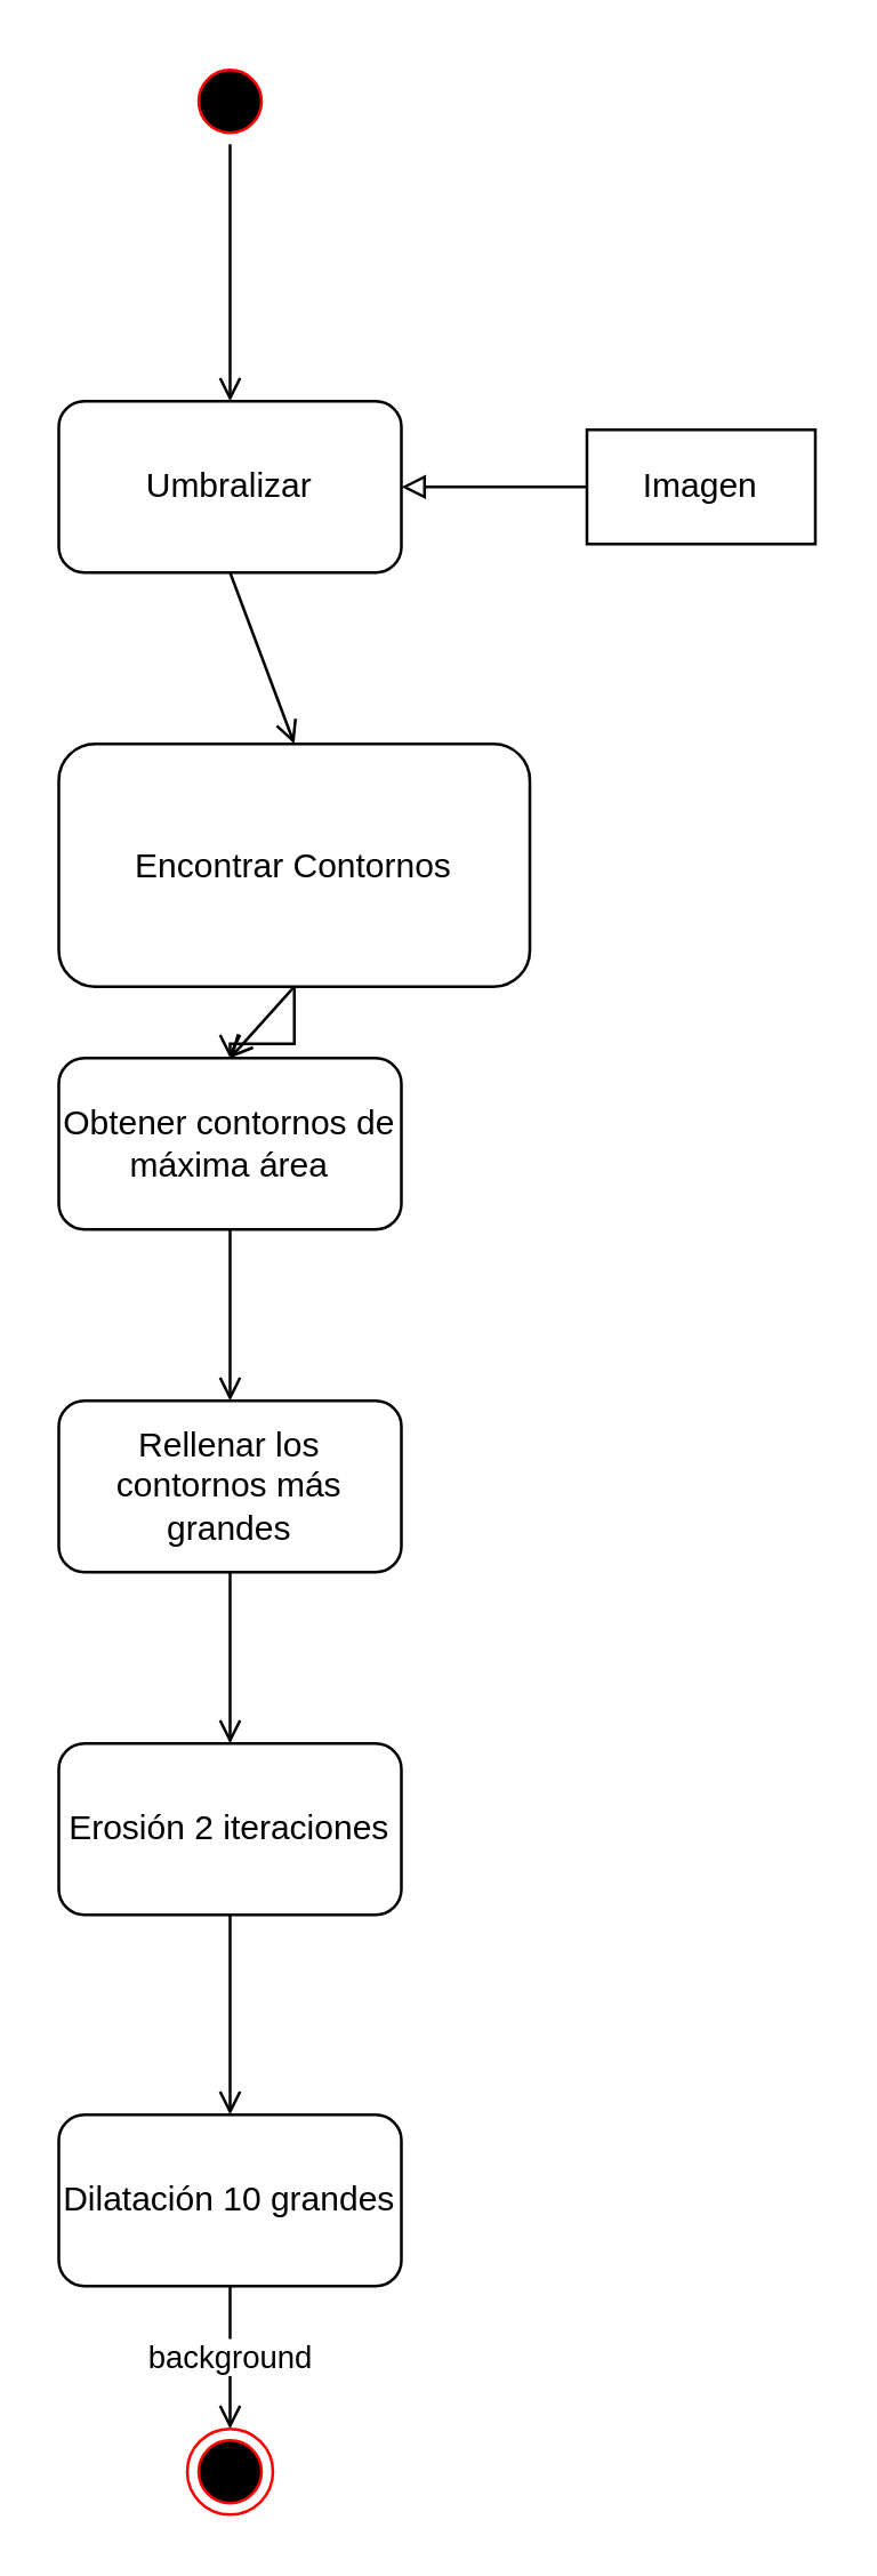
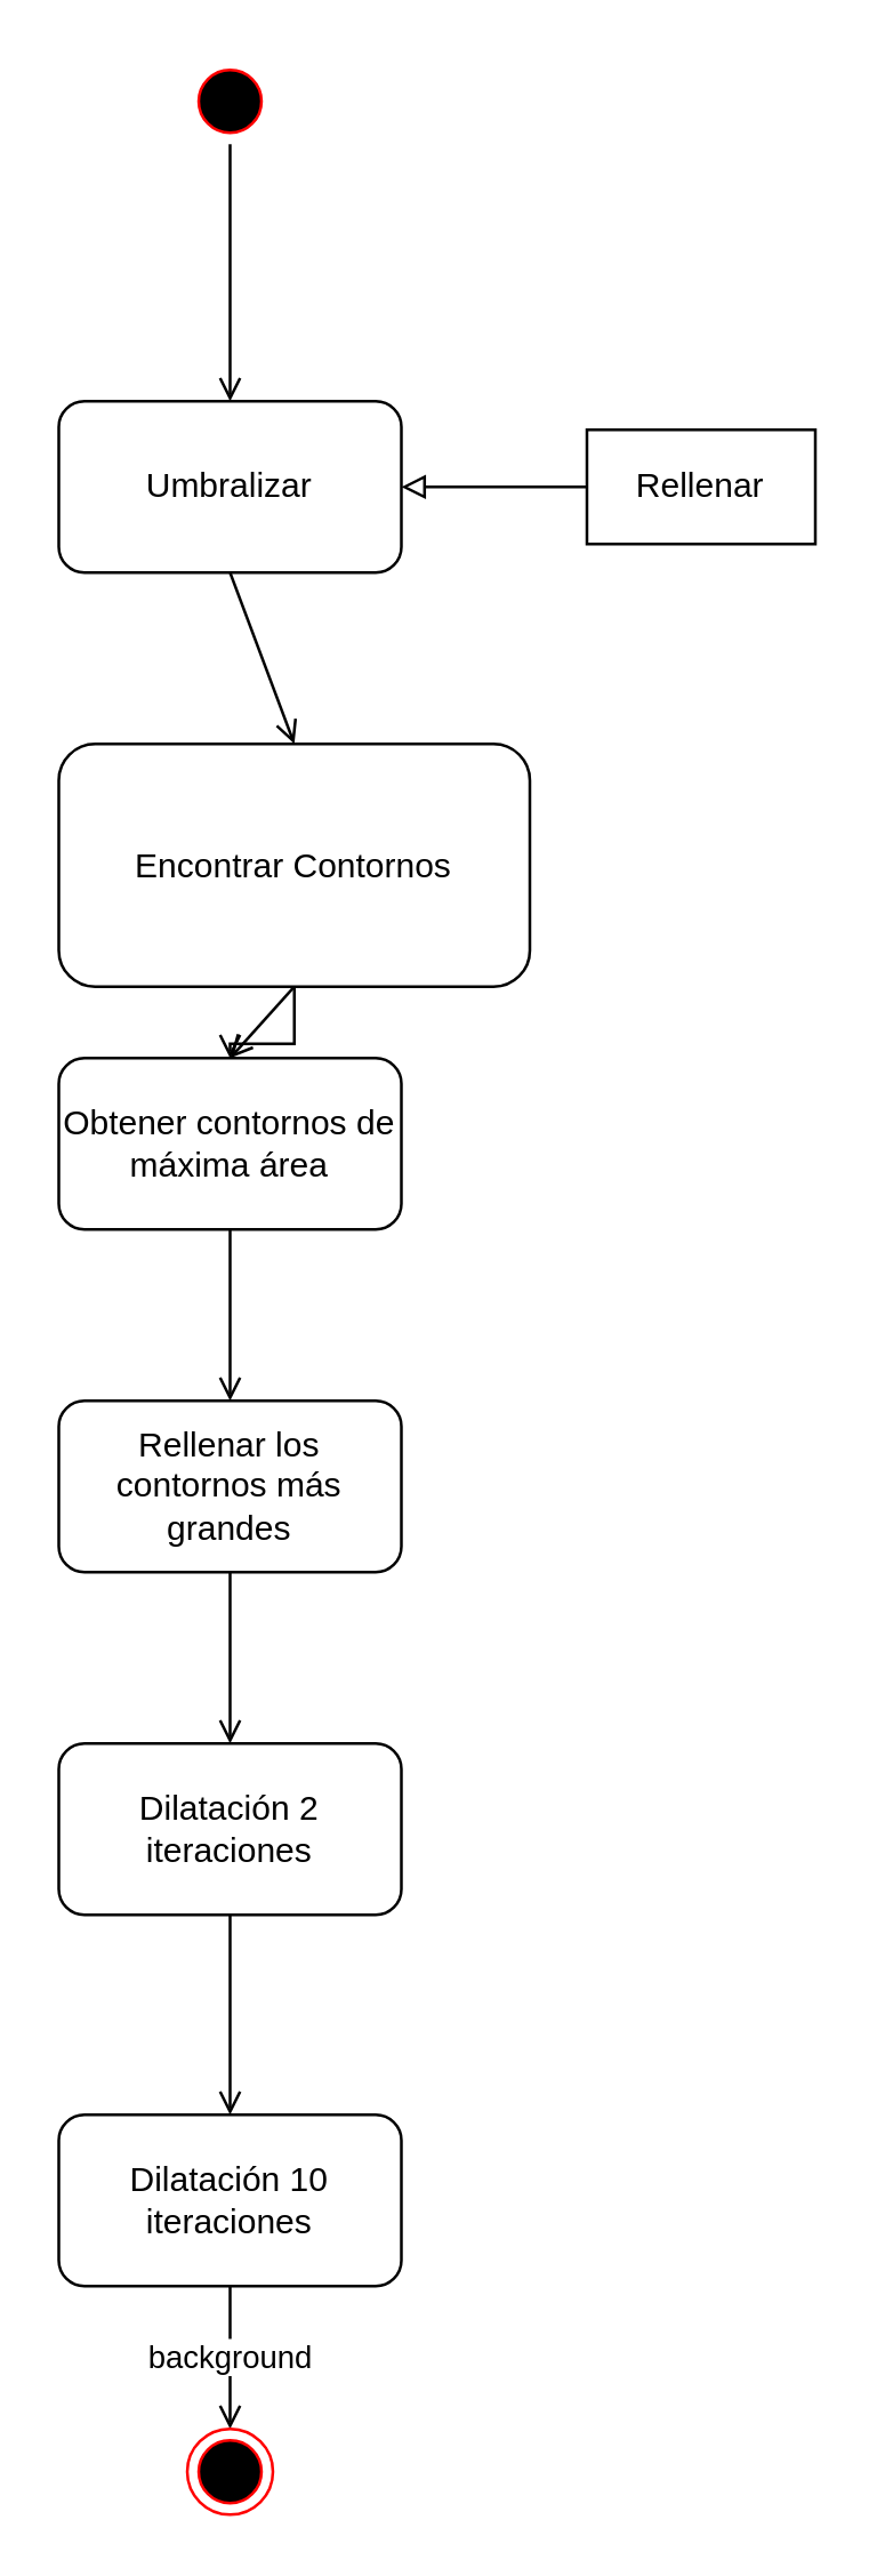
  <mxCell id="0" />
  <mxCell id="1" parent="0" />
- <mxCell id="2" value="Imagen" style="rounded=0;whiteSpace=wrap;html=1;" vertex="1" parent="1"><mxGeometry x="205" y="150" width="80" height="40" as="geometry" /></mxCell>
+ <mxCell id="2" value="Rellenar" style="rounded=0;whiteSpace=wrap;html=1;" vertex="1" parent="1"><mxGeometry x="205" y="150" width="80" height="40" as="geometry" /></mxCell>
  <mxCell id="3" value="Umbralizar" style="rounded=1;whiteSpace=wrap;html=1;" vertex="1" parent="1"><mxGeometry x="20" y="140" width="120" height="60" as="geometry" /></mxCell>
  <mxCell id="4" value="" style="endArrow=block;html=1;exitX=0;exitY=0.5;exitDx=0;exitDy=0;endFill=0;entryX=1;entryY=0.5;entryDx=0;entryDy=0;" edge="1" parent="1" source="2" target="3"><mxGeometry width="50" height="50" relative="1" as="geometry"><mxPoint x="90" y="60" as="sourcePoint" /><mxPoint x="90" y="150" as="targetPoint" /></mxGeometry></mxCell>
  <mxCell id="5" value="" style="edgeStyle=orthogonalEdgeStyle;rounded=0;orthogonalLoop=1;jettySize=auto;html=1;endArrow=open;endFill=0;" edge="1" parent="1" source="6" target="8"><mxGeometry relative="1" as="geometry" /></mxCell>
  <mxCell id="6" value="Encontrar Contornos" style="rounded=1;whiteSpace=wrap;html=1;" vertex="1" parent="1"><mxGeometry x="20" y="260" width="165" height="85" as="geometry" /></mxCell>
  <mxCell id="7" value="" style="endArrow=open;html=1;exitX=0.5;exitY=1;exitDx=0;exitDy=0;endFill=0;entryX=0.5;entryY=0;entryDx=0;entryDy=0;" edge="1" parent="1" source="3" target="6"><mxGeometry width="50" height="50" relative="1" as="geometry"><mxPoint x="79.5" y="210" as="sourcePoint" /><mxPoint x="79.5" y="300" as="targetPoint" /></mxGeometry></mxCell>
  <mxCell id="8" value="Obtener contornos de máxima área" style="rounded=1;whiteSpace=wrap;html=1;" vertex="1" parent="1"><mxGeometry x="20" y="370" width="120" height="60" as="geometry" /></mxCell>
  <mxCell id="9" value="" style="endArrow=open;html=1;exitX=0.5;exitY=1;exitDx=0;exitDy=0;endFill=0;entryX=0.5;entryY=0;entryDx=0;entryDy=0;" edge="1" parent="1" source="6" target="8"><mxGeometry width="50" height="50" relative="1" as="geometry"><mxPoint x="90" y="210" as="sourcePoint" /><mxPoint x="90" y="270" as="targetPoint" /></mxGeometry></mxCell>
  <mxCell id="10" value="Rellenar los contornos más grandes" style="rounded=1;whiteSpace=wrap;html=1;" vertex="1" parent="1"><mxGeometry x="20" y="490" width="120" height="60" as="geometry" /></mxCell>
  <mxCell id="11" value="" style="edgeStyle=orthogonalEdgeStyle;rounded=0;orthogonalLoop=1;jettySize=auto;html=1;endArrow=open;endFill=0;exitX=0.5;exitY=1;exitDx=0;exitDy=0;entryX=0.5;entryY=0;entryDx=0;entryDy=0;" edge="1" parent="1" source="8" target="10"><mxGeometry relative="1" as="geometry"><mxPoint x="90" y="330" as="sourcePoint" /><mxPoint x="90" y="380" as="targetPoint" /></mxGeometry></mxCell>
- <mxCell id="12" value="Erosión 2 iteraciones" style="rounded=1;whiteSpace=wrap;html=1;" vertex="1" parent="1"><mxGeometry x="20" y="610" width="120" height="60" as="geometry" /></mxCell>
+ <mxCell id="12" value="Dilatación 2 iteraciones" style="rounded=1;whiteSpace=wrap;html=1;" vertex="1" parent="1"><mxGeometry x="20" y="610" width="120" height="60" as="geometry" /></mxCell>
  <mxCell id="13" value="" style="edgeStyle=orthogonalEdgeStyle;rounded=0;orthogonalLoop=1;jettySize=auto;html=1;endArrow=open;endFill=0;exitX=0.5;exitY=1;exitDx=0;exitDy=0;entryX=0.5;entryY=0;entryDx=0;entryDy=0;" edge="1" parent="1" source="10" target="12"><mxGeometry relative="1" as="geometry"><mxPoint x="90" y="440" as="sourcePoint" /><mxPoint x="90" y="500" as="targetPoint" /></mxGeometry></mxCell>
- <mxCell id="14" value="Dilatación 10 grandes" style="rounded=1;whiteSpace=wrap;html=1;" vertex="1" parent="1"><mxGeometry x="20" y="740" width="120" height="60" as="geometry" /></mxCell>
+ <mxCell id="14" value="Dilatación 10 iteraciones" style="rounded=1;whiteSpace=wrap;html=1;" vertex="1" parent="1"><mxGeometry x="20" y="740" width="120" height="60" as="geometry" /></mxCell>
  <mxCell id="15" value="" style="edgeStyle=orthogonalEdgeStyle;rounded=0;orthogonalLoop=1;jettySize=auto;html=1;endArrow=open;endFill=0;exitX=0.5;exitY=1;exitDx=0;exitDy=0;entryX=0.5;entryY=0;entryDx=0;entryDy=0;" edge="1" parent="1" source="12" target="14"><mxGeometry relative="1" as="geometry"><mxPoint x="90" y="560" as="sourcePoint" /><mxPoint x="90" y="620" as="targetPoint" /></mxGeometry></mxCell>
  <mxCell id="16" value="background" style="edgeStyle=orthogonalEdgeStyle;rounded=0;orthogonalLoop=1;jettySize=auto;html=1;endArrow=open;endFill=0;exitX=0.5;exitY=1;exitDx=0;exitDy=0;entryX=0.5;entryY=0;entryDx=0;entryDy=0;" edge="1" parent="1" source="14" target="17"><mxGeometry relative="1" as="geometry"><mxPoint x="90" y="680" as="sourcePoint" /><mxPoint x="80" y="850" as="targetPoint" /></mxGeometry></mxCell>
  <mxCell id="17" value="" style="ellipse;html=1;shape=endState;fillColor=#000000;strokeColor=#ff0000;" vertex="1" parent="1"><mxGeometry x="65" y="850" width="30" height="30" as="geometry" /></mxCell>
  <mxCell id="18" value="" style="ellipse;html=1;shape=startState;fillColor=#000000;strokeColor=#ff0000;" vertex="1" parent="1"><mxGeometry x="65" y="20" width="30" height="30" as="geometry" /></mxCell>
  <mxCell id="19" value="" style="endArrow=open;html=1;exitX=0.5;exitY=1;exitDx=0;exitDy=0;endFill=0;entryX=0.5;entryY=0;entryDx=0;entryDy=0;" edge="1" parent="1" source="18" target="3"><mxGeometry width="50" height="50" relative="1" as="geometry"><mxPoint x="79.5" y="60" as="sourcePoint" /><mxPoint x="79.5" y="120" as="targetPoint" /></mxGeometry></mxCell>
